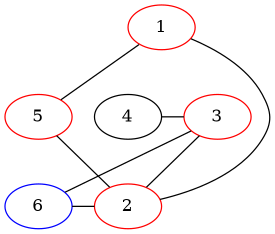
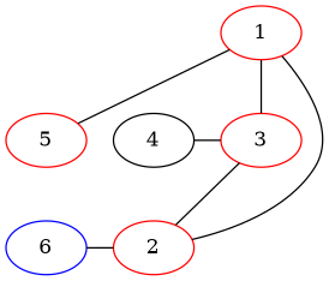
  graph {
    node [color=red]
    5
    4 [color=""]
    3
    6 [color=blue]
    2
    1
    subgraph sub_1 {
      rank=same
      5
      4
      3
    }
    subgraph sub_2 {
      rank=sink
      6
      2
    }
    5 -- 4 [style=invis weight=4]
-   5 -- 2
    4 -- 3
    3 -- 2
    6 -- 2
    2 -- 4 [style=invis weight=4]
    1 -- 5
-   6 -- 3
+   1 -- 3
    1 -- 2
  }
